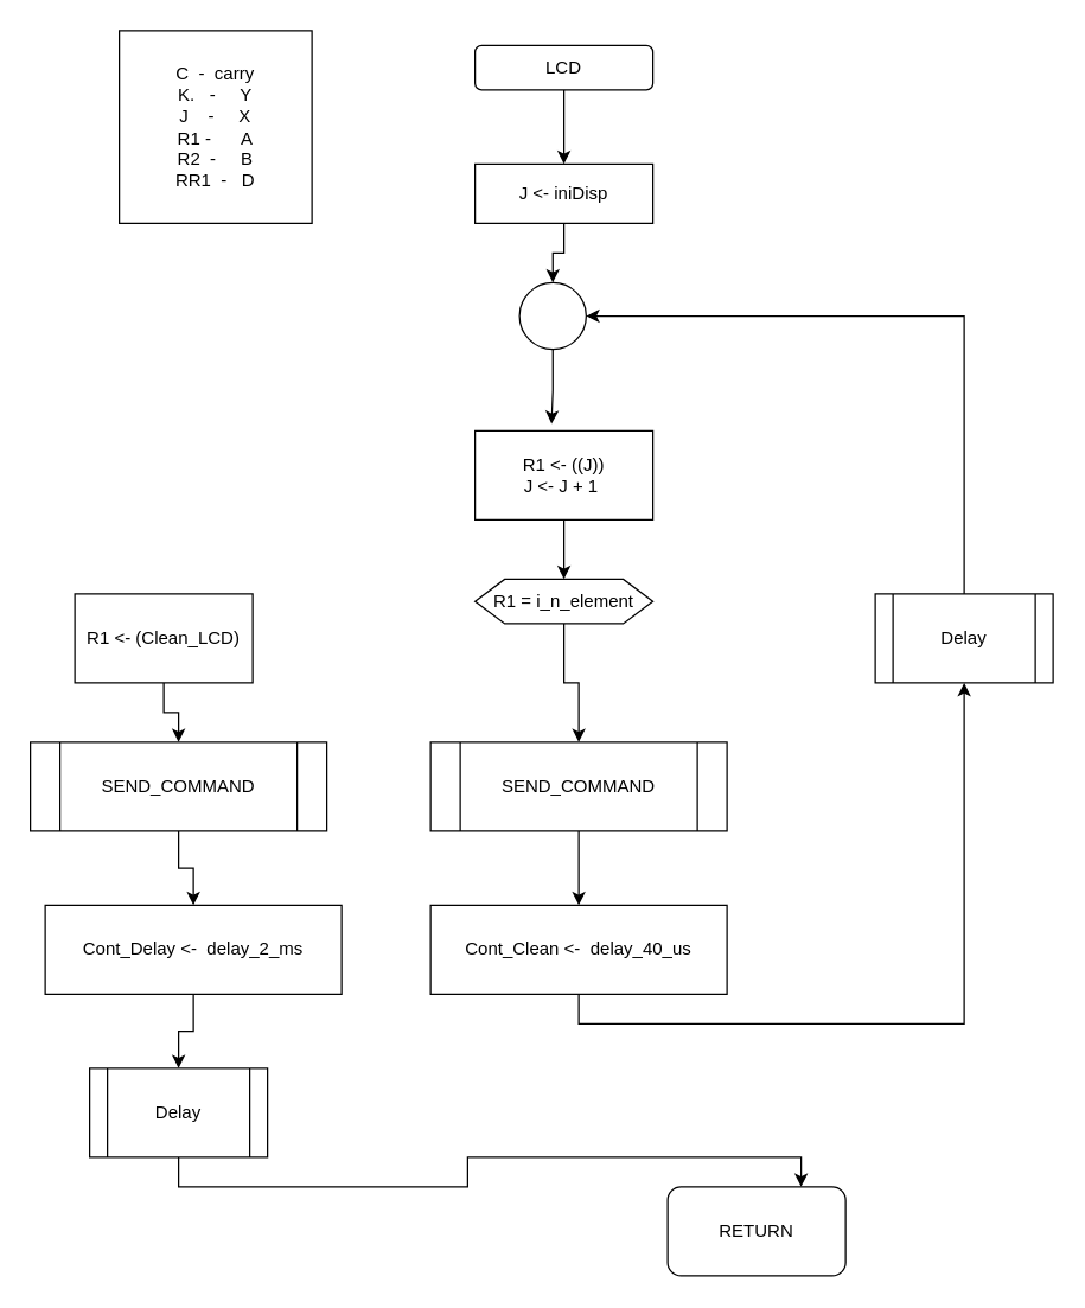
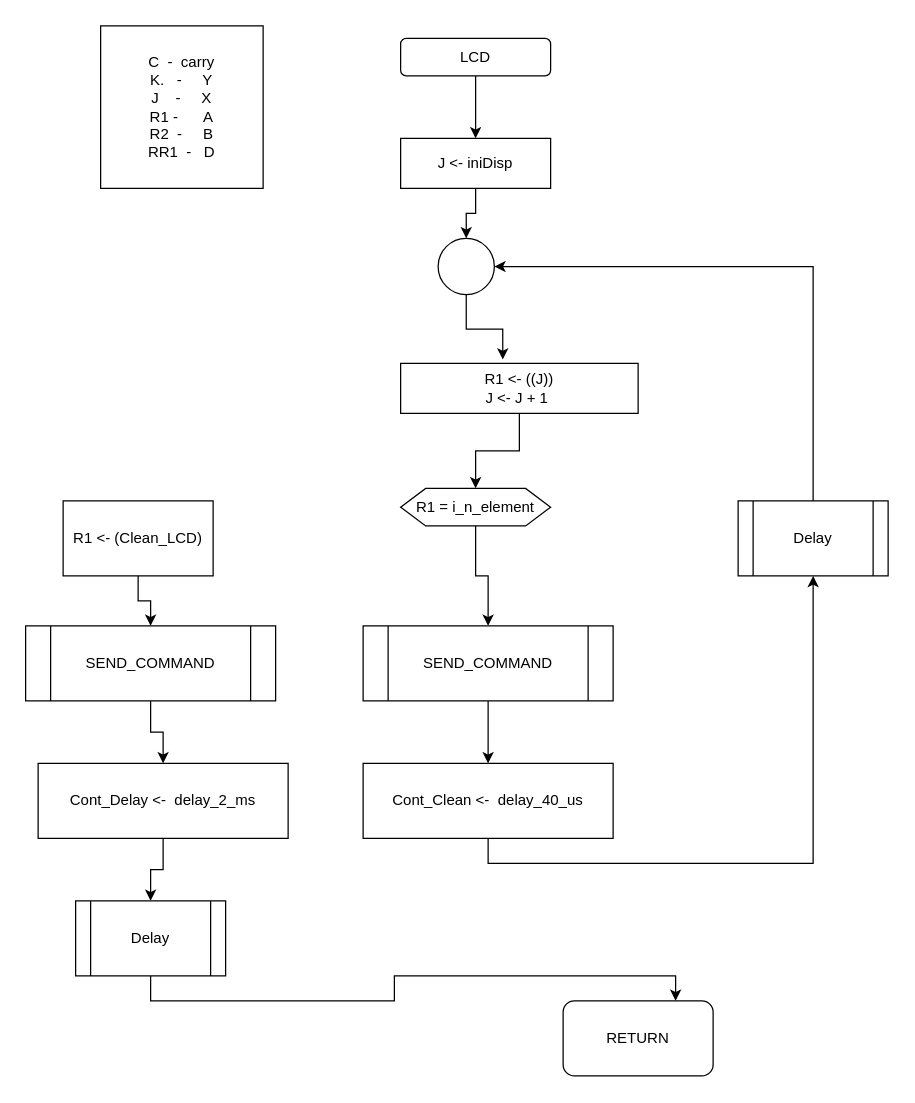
  <mxCell id="0" />
  <mxCell id="1" parent="0" />
  <mxCell id="2" value="C &amp;nbsp;- &amp;nbsp;carry&lt;br&gt;K. &amp;nbsp; - &amp;nbsp; &amp;nbsp; Y&lt;br&gt;J &amp;nbsp; &amp;nbsp;- &amp;nbsp; &amp;nbsp; X&lt;br&gt;R1 - &amp;nbsp; &amp;nbsp; &amp;nbsp;A&lt;br&gt;R2 &amp;nbsp;- &amp;nbsp; &amp;nbsp; B&lt;br&gt;RR1 &amp;nbsp;- &amp;nbsp; D" style="whiteSpace=wrap;html=1;aspect=fixed;" parent="1" vertex="1"><mxGeometry x="80" y="20" width="130" height="130" as="geometry" /></mxCell>
  <mxCell id="3" style="edgeStyle=orthogonalEdgeStyle;rounded=0;orthogonalLoop=1;jettySize=auto;html=1;exitX=0.5;exitY=1;exitDx=0;exitDy=0;" edge="1" parent="1" source="4"><mxGeometry relative="1" as="geometry"><mxPoint x="380" y="110" as="targetPoint" /></mxGeometry></mxCell>
  <mxCell id="4" value="LCD" style="rounded=1;whiteSpace=wrap;html=1;" vertex="1" parent="1"><mxGeometry x="320" y="30" width="120" height="30" as="geometry" /></mxCell>
  <mxCell id="5" style="edgeStyle=orthogonalEdgeStyle;rounded=0;orthogonalLoop=1;jettySize=auto;html=1;exitX=0.5;exitY=1;exitDx=0;exitDy=0;entryX=0.5;entryY=0;entryDx=0;entryDy=0;" edge="1" parent="1" source="6" target="8"><mxGeometry relative="1" as="geometry" /></mxCell>
  <mxCell id="6" value="J &amp;lt;- iniDisp" style="rounded=0;whiteSpace=wrap;html=1;" vertex="1" parent="1"><mxGeometry x="320" y="110" width="120" height="40" as="geometry" /></mxCell>
  <mxCell id="7" style="edgeStyle=orthogonalEdgeStyle;rounded=0;orthogonalLoop=1;jettySize=auto;html=1;exitX=0.5;exitY=1;exitDx=0;exitDy=0;entryX=0.43;entryY=-0.079;entryDx=0;entryDy=0;entryPerimeter=0;" edge="1" parent="1" source="8" target="10"><mxGeometry relative="1" as="geometry" /></mxCell>
  <mxCell id="8" value="" style="ellipse;whiteSpace=wrap;html=1;aspect=fixed;" vertex="1" parent="1"><mxGeometry x="350" y="190" width="45" height="45" as="geometry" /></mxCell>
  <mxCell id="9" style="edgeStyle=orthogonalEdgeStyle;rounded=0;orthogonalLoop=1;jettySize=auto;html=1;exitX=0.5;exitY=1;exitDx=0;exitDy=0;entryX=0.5;entryY=0;entryDx=0;entryDy=0;" edge="1" parent="1" source="10" target="12"><mxGeometry relative="1" as="geometry" /></mxCell>
- <mxCell id="10" value="R1 &amp;lt;- ((J))&lt;br&gt;J &amp;lt;- J + 1&amp;nbsp;" style="rounded=0;whiteSpace=wrap;html=1;" vertex="1" parent="1"><mxGeometry x="320" y="290" width="120" height="60" as="geometry" /></mxCell>
+ <mxCell id="10" value="R1 &amp;lt;- ((J))&lt;br&gt;J &amp;lt;- J + 1&amp;nbsp;" style="rounded=0;whiteSpace=wrap;html=1;" vertex="1" parent="1"><mxGeometry x="320" y="290" width="190" height="40" as="geometry" /></mxCell>
  <mxCell id="11" style="edgeStyle=orthogonalEdgeStyle;rounded=0;orthogonalLoop=1;jettySize=auto;html=1;exitX=0.5;exitY=1;exitDx=0;exitDy=0;entryX=0.5;entryY=0;entryDx=0;entryDy=0;" edge="1" parent="1" source="12" target="23"><mxGeometry relative="1" as="geometry" /></mxCell>
  <mxCell id="12" value="R1 = i_n_element" style="shape=hexagon;perimeter=hexagonPerimeter2;whiteSpace=wrap;html=1;fixedSize=1;" vertex="1" parent="1"><mxGeometry x="320" y="390" width="120" height="30" as="geometry" /></mxCell>
  <mxCell id="13" style="edgeStyle=orthogonalEdgeStyle;rounded=0;orthogonalLoop=1;jettySize=auto;html=1;exitX=0.5;exitY=1;exitDx=0;exitDy=0;" edge="1" parent="1" source="14" target="16"><mxGeometry relative="1" as="geometry" /></mxCell>
  <mxCell id="14" value="R1 &amp;lt;- (Clean_LCD)" style="rounded=0;whiteSpace=wrap;html=1;" vertex="1" parent="1"><mxGeometry x="50" y="400" width="120" height="60" as="geometry" /></mxCell>
  <mxCell id="15" style="edgeStyle=orthogonalEdgeStyle;rounded=0;orthogonalLoop=1;jettySize=auto;html=1;exitX=0.5;exitY=1;exitDx=0;exitDy=0;" edge="1" parent="1" source="16" target="18"><mxGeometry relative="1" as="geometry" /></mxCell>
  <mxCell id="16" value="SEND_COMMAND" style="shape=process;whiteSpace=wrap;html=1;backgroundOutline=1;" vertex="1" parent="1"><mxGeometry x="20" y="500" width="200" height="60" as="geometry" /></mxCell>
  <mxCell id="17" style="edgeStyle=orthogonalEdgeStyle;rounded=0;orthogonalLoop=1;jettySize=auto;html=1;exitX=0.5;exitY=1;exitDx=0;exitDy=0;entryX=0.5;entryY=0;entryDx=0;entryDy=0;" edge="1" parent="1" source="18" target="20"><mxGeometry relative="1" as="geometry" /></mxCell>
  <mxCell id="18" value="Cont_Delay &amp;lt;- &amp;nbsp;delay_2_ms" style="rounded=0;whiteSpace=wrap;html=1;" vertex="1" parent="1"><mxGeometry x="30" y="610" width="200" height="60" as="geometry" /></mxCell>
  <mxCell id="19" style="edgeStyle=orthogonalEdgeStyle;rounded=0;orthogonalLoop=1;jettySize=auto;html=1;exitX=0.5;exitY=1;exitDx=0;exitDy=0;entryX=0.75;entryY=0;entryDx=0;entryDy=0;" edge="1" parent="1" source="20" target="21"><mxGeometry relative="1" as="geometry" /></mxCell>
  <mxCell id="20" value="Delay" style="shape=process;whiteSpace=wrap;html=1;backgroundOutline=1;" vertex="1" parent="1"><mxGeometry x="60" y="720" width="120" height="60" as="geometry" /></mxCell>
  <mxCell id="21" value="RETURN" style="rounded=1;whiteSpace=wrap;html=1;" vertex="1" parent="1"><mxGeometry x="450" y="800" width="120" height="60" as="geometry" /></mxCell>
  <mxCell id="22" style="edgeStyle=orthogonalEdgeStyle;rounded=0;orthogonalLoop=1;jettySize=auto;html=1;exitX=0.5;exitY=1;exitDx=0;exitDy=0;entryX=0.5;entryY=0;entryDx=0;entryDy=0;" edge="1" parent="1" source="23" target="25"><mxGeometry relative="1" as="geometry" /></mxCell>
  <mxCell id="23" value="SEND_COMMAND" style="shape=process;whiteSpace=wrap;html=1;backgroundOutline=1;" vertex="1" parent="1"><mxGeometry x="290" y="500" width="200" height="60" as="geometry" /></mxCell>
  <mxCell id="24" style="edgeStyle=orthogonalEdgeStyle;rounded=0;orthogonalLoop=1;jettySize=auto;html=1;exitX=0.5;exitY=1;exitDx=0;exitDy=0;entryX=0.5;entryY=1;entryDx=0;entryDy=0;" edge="1" parent="1" source="25" target="27"><mxGeometry relative="1" as="geometry" /></mxCell>
  <mxCell id="25" value="Cont_Clean &amp;lt;- &amp;nbsp;delay_40_us" style="rounded=0;whiteSpace=wrap;html=1;" vertex="1" parent="1"><mxGeometry x="290" y="610" width="200" height="60" as="geometry" /></mxCell>
  <mxCell id="26" style="edgeStyle=orthogonalEdgeStyle;rounded=0;orthogonalLoop=1;jettySize=auto;html=1;exitX=0.5;exitY=0;exitDx=0;exitDy=0;entryX=1;entryY=0.5;entryDx=0;entryDy=0;" edge="1" parent="1" source="27" target="8"><mxGeometry relative="1" as="geometry" /></mxCell>
  <mxCell id="27" value="Delay" style="shape=process;whiteSpace=wrap;html=1;backgroundOutline=1;" vertex="1" parent="1"><mxGeometry x="590" y="400" width="120" height="60" as="geometry" /></mxCell>
